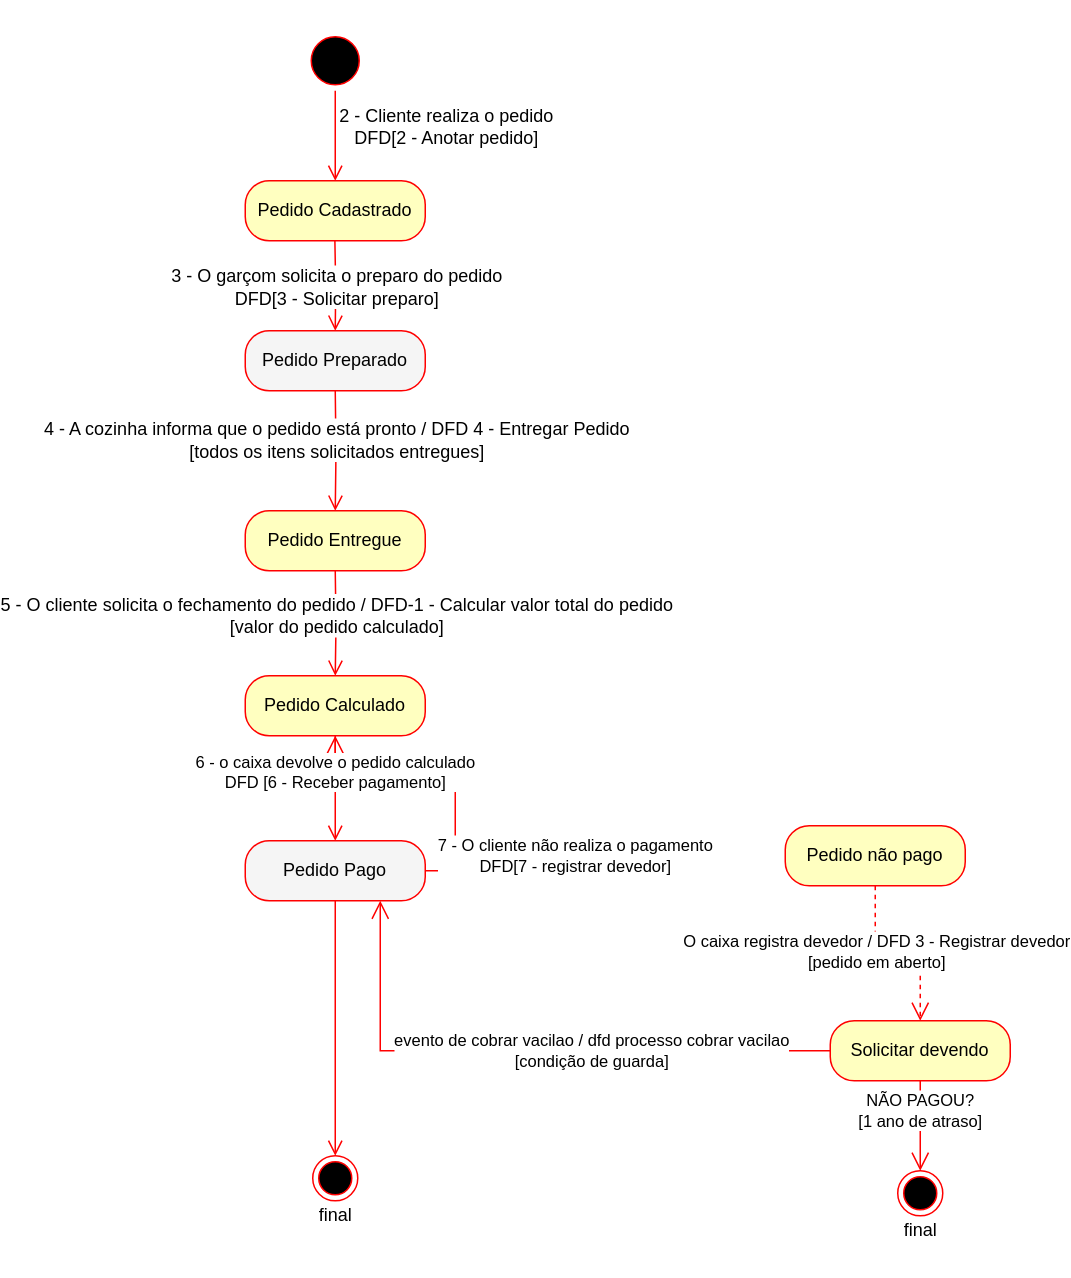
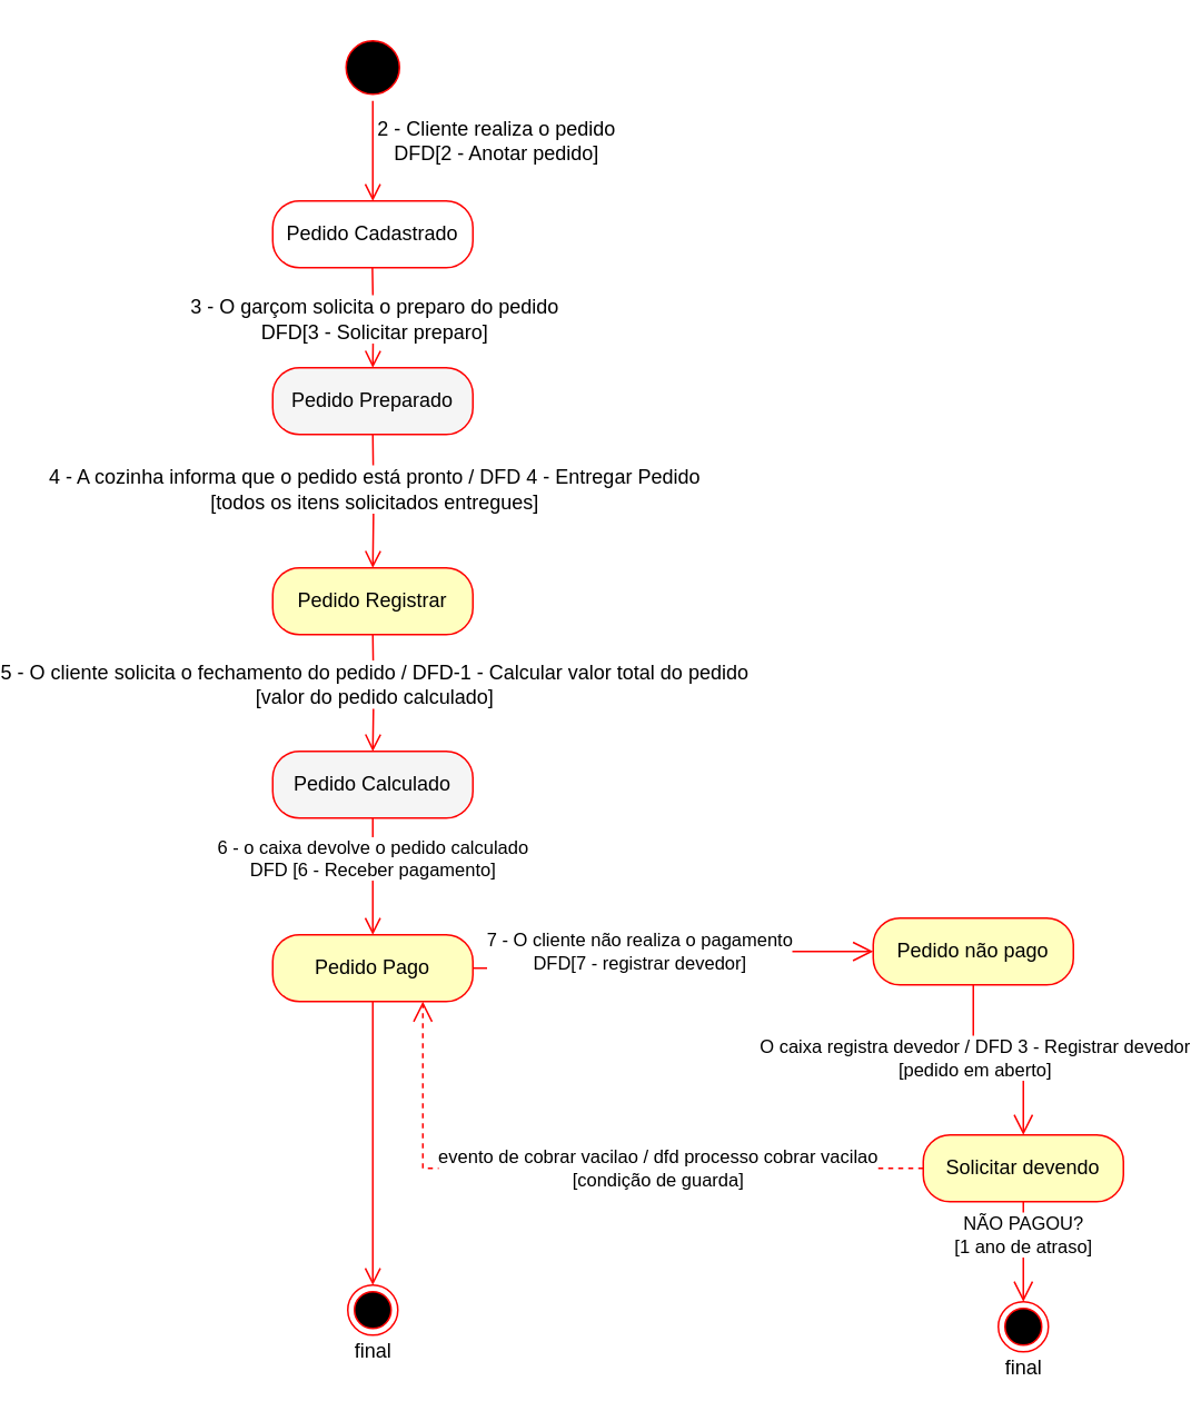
  <mxCell id="0" />
  <mxCell id="1" parent="0" />
  <mxCell id="2" value="" style="ellipse;html=1;shape=endState;fillColor=#000000;strokeColor=#ff0000;" parent="1" vertex="1"><mxGeometry x="65" y="770" width="30" height="30" as="geometry" /></mxCell>
  <mxCell id="3" value="" style="ellipse;html=1;shape=startState;fillColor=#000000;strokeColor=#ff0000;" parent="1" vertex="1"><mxGeometry x="60" y="20" width="40" height="40" as="geometry" /></mxCell>
  <mxCell id="4" value="" style="edgeStyle=orthogonalEdgeStyle;html=1;verticalAlign=bottom;endArrow=open;endSize=8;strokeColor=#ff0000;" parent="1" source="3" target="6" edge="1"><mxGeometry relative="1" as="geometry"><mxPoint x="75" y="130" as="targetPoint" /><Array as="points"><mxPoint x="80" y="130" /></Array></mxGeometry></mxCell>
  <mxCell id="5" value="2 - Cliente realiza o pedido&lt;br&gt;DFD[2 - Anotar pedido]" style="text;html=1;align=center;verticalAlign=middle;resizable=0;points=[];labelBackgroundColor=#ffffff;" parent="4" vertex="1" connectable="0"><mxGeometry x="1" y="37" relative="1" as="geometry"><mxPoint x="36.97" y="-37" as="offset" /></mxGeometry></mxCell>
- <mxCell id="6" value="Pedido Cadastrado" style="rounded=1;whiteSpace=wrap;html=1;arcSize=40;fontColor=#000000;fillColor=#ffffc0;strokeColor=#ff0000;" parent="1" vertex="1"><mxGeometry x="20" y="120" width="120" height="40" as="geometry" /></mxCell>
+ <mxCell id="6" value="Pedido Cadastrado" style="rounded=1;whiteSpace=wrap;html=1;arcSize=40;fontColor=#000000;fillColor=#ffffff;strokeColor=#ff0000;" parent="1" vertex="1"><mxGeometry x="20" y="120" width="120" height="40" as="geometry" /></mxCell>
  <mxCell id="7" value="" style="edgeStyle=orthogonalEdgeStyle;html=1;verticalAlign=bottom;endArrow=open;endSize=8;strokeColor=#ff0000;entryX=0.5;entryY=0;entryDx=0;entryDy=0;" parent="1" target="8" edge="1"><mxGeometry relative="1" as="geometry"><mxPoint x="79.76" y="240" as="targetPoint" /><mxPoint x="79.76" y="160" as="sourcePoint" /><Array as="points" /></mxGeometry></mxCell>
  <mxCell id="8" value="Pedido Preparado" style="rounded=1;whiteSpace=wrap;html=1;arcSize=40;fontColor=#000000;fillColor=#f5f5f5;strokeColor=#ff0000;" parent="1" vertex="1"><mxGeometry x="20" y="220" width="120" height="40" as="geometry" /></mxCell>
- <mxCell id="9" value="Pedido Entregue" style="rounded=1;whiteSpace=wrap;html=1;arcSize=40;fontColor=#000000;fillColor=#ffffc0;strokeColor=#ff0000;" parent="1" vertex="1"><mxGeometry x="20" y="340" width="120" height="40" as="geometry" /></mxCell>
+ <mxCell id="9" value="Pedido Registrar" style="rounded=1;whiteSpace=wrap;html=1;arcSize=40;fontColor=#000000;fillColor=#ffffc0;strokeColor=#ff0000;" parent="1" vertex="1"><mxGeometry x="20" y="340" width="120" height="40" as="geometry" /></mxCell>
  <mxCell id="10" value="" style="edgeStyle=orthogonalEdgeStyle;html=1;verticalAlign=bottom;endArrow=open;endSize=8;strokeColor=#ff0000;entryX=0.5;entryY=0;entryDx=0;entryDy=0;" parent="1" edge="1" target="9"><mxGeometry relative="1" as="geometry"><mxPoint x="80.24" y="320" as="targetPoint" /><mxPoint x="80" y="260" as="sourcePoint" /><Array as="points" /></mxGeometry></mxCell>
  <mxCell id="11" value="4 - A cozinha informa que o pedido está pronto / DFD 4 - Entregar Pedido&lt;br&gt;[todos os itens solicitados entregues]" style="text;html=1;align=center;verticalAlign=middle;resizable=0;points=[];labelBackgroundColor=#ffffff;" parent="10" vertex="1" connectable="0"><mxGeometry x="-0.233" relative="1" as="geometry"><mxPoint y="1.38" as="offset" /></mxGeometry></mxCell>
  <mxCell id="12" value="" style="edgeStyle=orthogonalEdgeStyle;html=1;verticalAlign=bottom;endArrow=open;endSize=8;strokeColor=#ff0000;entryX=0.5;entryY=0;entryDx=0;entryDy=0;" parent="1" edge="1" target="17"><mxGeometry relative="1" as="geometry"><mxPoint x="80.24" y="440" as="targetPoint" /><mxPoint x="80" y="380" as="sourcePoint" /><Array as="points" /></mxGeometry></mxCell>
  <mxCell id="13" value="5 - O cliente solicita o fechamento do pedido / DFD-1 - Calcular valor total do pedido&lt;br&gt;[valor do pedido calculado]" style="text;html=1;align=center;verticalAlign=middle;resizable=0;points=[];labelBackgroundColor=#ffffff;" parent="12" vertex="1" connectable="0"><mxGeometry y="10" relative="1" as="geometry"><mxPoint x="-10" y="-5.17" as="offset" /></mxGeometry></mxCell>
- <mxCell id="14" value="Pedido Pago" style="rounded=1;whiteSpace=wrap;html=1;arcSize=40;fontColor=#000000;fillColor=#f5f5f5;strokeColor=#ff0000;" parent="1" vertex="1"><mxGeometry x="20" y="560" width="120" height="40" as="geometry" /></mxCell>
+ <mxCell id="14" value="Pedido Pago" style="rounded=1;whiteSpace=wrap;html=1;arcSize=40;fontColor=#000000;fillColor=#ffffc0;strokeColor=#ff0000;" parent="1" vertex="1"><mxGeometry x="20" y="560" width="120" height="40" as="geometry" /></mxCell>
  <mxCell id="15" value="" style="edgeStyle=orthogonalEdgeStyle;html=1;verticalAlign=bottom;endArrow=open;endSize=8;strokeColor=#ff0000;exitX=0.5;exitY=1;exitDx=0;exitDy=0;entryX=0.5;entryY=0;entryDx=0;entryDy=0;" parent="1" source="14" edge="1" target="2"><mxGeometry relative="1" as="geometry"><mxPoint x="80" y="650" as="targetPoint" /><mxPoint x="80" y="490" as="sourcePoint" /><Array as="points" /></mxGeometry></mxCell>
  <mxCell id="16" value="3 - O garçom solicita o preparo do pedido&lt;br&gt;DFD[3 - Solicitar preparo]" style="text;html=1;align=center;verticalAlign=middle;resizable=0;points=[];labelBackgroundColor=#ffffff;" parent="1" vertex="1" connectable="0"><mxGeometry x="80" y="190.003" as="geometry"><mxPoint as="offset" /></mxGeometry></mxCell>
- <mxCell id="17" value="Pedido Calculado" style="rounded=1;whiteSpace=wrap;html=1;arcSize=40;fontColor=#000000;fillColor=#ffffc0;strokeColor=#ff0000;" parent="1" vertex="1"><mxGeometry x="20" y="450" width="120" height="40" as="geometry" /></mxCell>
- <mxCell id="18" style="edgeStyle=orthogonalEdgeStyle;rounded=0;orthogonalLoop=1;jettySize=auto;html=1;strokeColor=#FF0000;endArrow=open;endFill=0;startSize=6;endSize=10;exitX=1;exitY=0.5;exitDx=0;exitDy=0;" parent="1" source="14" edge="1" target="17"><mxGeometry relative="1" as="geometry"><mxPoint x="180" y="580" as="targetPoint" /></mxGeometry></mxCell>
+ <mxCell id="17" value="Pedido Calculado" style="rounded=1;whiteSpace=wrap;html=1;arcSize=40;fontColor=#000000;fillColor=#f5f5f5;strokeColor=#ff0000;" parent="1" vertex="1"><mxGeometry x="20" y="450" width="120" height="40" as="geometry" /></mxCell>
+ <mxCell id="18" style="edgeStyle=orthogonalEdgeStyle;rounded=0;orthogonalLoop=1;jettySize=auto;html=1;strokeColor=#FF0000;endArrow=open;endFill=0;startSize=6;endSize=10;exitX=1;exitY=0.5;exitDx=0;exitDy=0;entryX=0;entryY=0.5;entryDx=0;entryDy=0;" parent="1" source="14" edge="1" target="22"><mxGeometry relative="1" as="geometry"><mxPoint x="180" y="580" as="targetPoint" /></mxGeometry></mxCell>
  <mxCell id="19" value="6 - o caixa devolve o pedido calculado&lt;br&gt;DFD [6 - Receber pagamento]" style="edgeStyle=orthogonalEdgeStyle;html=1;verticalAlign=bottom;endArrow=open;endSize=8;strokeColor=#ff0000;entryX=0.5;entryY=0;entryDx=0;entryDy=0;" parent="1" edge="1"><mxGeometry x="0.143" relative="1" as="geometry"><mxPoint x="80" y="560" as="targetPoint" /><mxPoint x="80" y="490" as="sourcePoint" /><Array as="points" /><mxPoint as="offset" /></mxGeometry></mxCell>
- <mxCell id="20" value="7 - O cliente não realiza o pagamento&lt;br&gt;DFD[7 - registrar devedor]" style="edgeStyle=orthogonalEdgeStyle;rounded=0;orthogonalLoop=1;jettySize=auto;html=1;startSize=6;endArrow=open;endFill=0;endSize=10;strokeColor=#FF0000;entryX=0.5;entryY=0;entryDx=0;entryDy=0;dashed=1;" parent="1" source="22" target="29" edge="1"><mxGeometry x="-1" y="-201" relative="1" as="geometry"><mxPoint x="485" y="670" as="targetPoint" /><Array as="points" /><mxPoint x="1" y="-20" as="offset" /></mxGeometry></mxCell>
+ <mxCell id="20" value="7 - O cliente não realiza o pagamento&lt;br&gt;DFD[7 - registrar devedor]" style="edgeStyle=orthogonalEdgeStyle;rounded=0;orthogonalLoop=1;jettySize=auto;html=1;startSize=6;endArrow=open;endFill=0;endSize=10;strokeColor=#FF0000;entryX=0.5;entryY=0;entryDx=0;entryDy=0;" parent="1" source="22" target="29" edge="1"><mxGeometry x="-1" y="-201" relative="1" as="geometry"><mxPoint x="485" y="670" as="targetPoint" /><Array as="points" /><mxPoint x="1" y="-20" as="offset" /></mxGeometry></mxCell>
  <mxCell id="21" value="O caixa registra devedor / DFD 3 - Registrar devedor&lt;br&gt;[pedido em aberto]" style="edgeLabel;html=1;align=center;verticalAlign=middle;resizable=0;points=[];" vertex="1" connectable="0" parent="20"><mxGeometry x="-0.339" y="-1" relative="1" as="geometry"><mxPoint x="1" y="3.71" as="offset" /></mxGeometry></mxCell>
  <mxCell id="22" value="Pedido não pago" style="rounded=1;whiteSpace=wrap;html=1;arcSize=40;fontColor=#000000;fillColor=#ffffc0;strokeColor=#ff0000;" parent="1" vertex="1"><mxGeometry x="380" y="550" width="120" height="40" as="geometry" /></mxCell>
  <mxCell id="23" value="" style="ellipse;html=1;shape=endState;fillColor=#000000;strokeColor=#ff0000;" parent="1" vertex="1"><mxGeometry x="455" y="780" width="30" height="30" as="geometry" /></mxCell>
  <mxCell id="24" value="final" style="text;html=1;align=center;verticalAlign=middle;resizable=0;points=[];autosize=1;" parent="1" vertex="1"><mxGeometry x="60" y="800" width="40" height="20" as="geometry" /></mxCell>
  <mxCell id="25" value="final" style="text;html=1;align=center;verticalAlign=middle;resizable=0;points=[];autosize=1;" parent="1" vertex="1"><mxGeometry x="450" y="810" width="40" height="20" as="geometry" /></mxCell>
- <mxCell id="26" style="edgeStyle=orthogonalEdgeStyle;rounded=0;orthogonalLoop=1;jettySize=auto;html=1;entryX=0.75;entryY=1;entryDx=0;entryDy=0;strokeColor=#FF0000;endArrow=open;endFill=0;endSize=10;" edge="1" parent="1" source="29" target="14"><mxGeometry relative="1" as="geometry" /></mxCell>
+ <mxCell id="26" style="edgeStyle=orthogonalEdgeStyle;rounded=0;orthogonalLoop=1;jettySize=auto;html=1;entryX=0.75;entryY=1;entryDx=0;entryDy=0;strokeColor=#FF0000;endArrow=open;endFill=0;endSize=10;dashed=1;" edge="1" parent="1" source="29" target="14"><mxGeometry relative="1" as="geometry" /></mxCell>
  <mxCell id="27" value="evento de cobrar vacilao / dfd processo cobrar vacilao&lt;br&gt;[condição de guarda]" style="edgeLabel;html=1;align=center;verticalAlign=middle;resizable=0;points=[];" vertex="1" connectable="0" parent="26"><mxGeometry x="-0.015" relative="1" as="geometry"><mxPoint x="37.24" y="-0.03" as="offset" /></mxGeometry></mxCell>
  <mxCell id="28" value="NÃO PAGOU?&lt;br&gt;[1 ano de atraso]" style="edgeStyle=orthogonalEdgeStyle;rounded=0;orthogonalLoop=1;jettySize=auto;html=1;entryX=0.5;entryY=0;entryDx=0;entryDy=0;endArrow=open;endFill=0;endSize=10;strokeColor=#FF0000;" edge="1" parent="1" source="29" target="23"><mxGeometry x="-0.333" relative="1" as="geometry"><mxPoint as="offset" /></mxGeometry></mxCell>
  <mxCell id="29" value="Solicitar devendo" style="rounded=1;whiteSpace=wrap;html=1;arcSize=40;fontColor=#000000;fillColor=#ffffc0;strokeColor=#ff0000;" vertex="1" parent="1"><mxGeometry x="410" y="680" width="120" height="40" as="geometry" /></mxCell>
